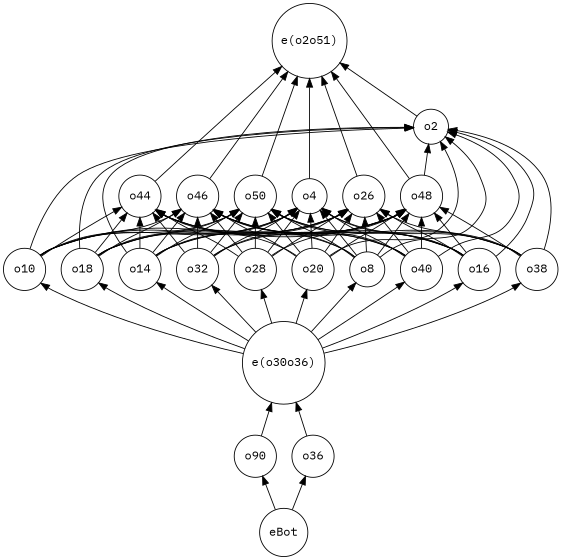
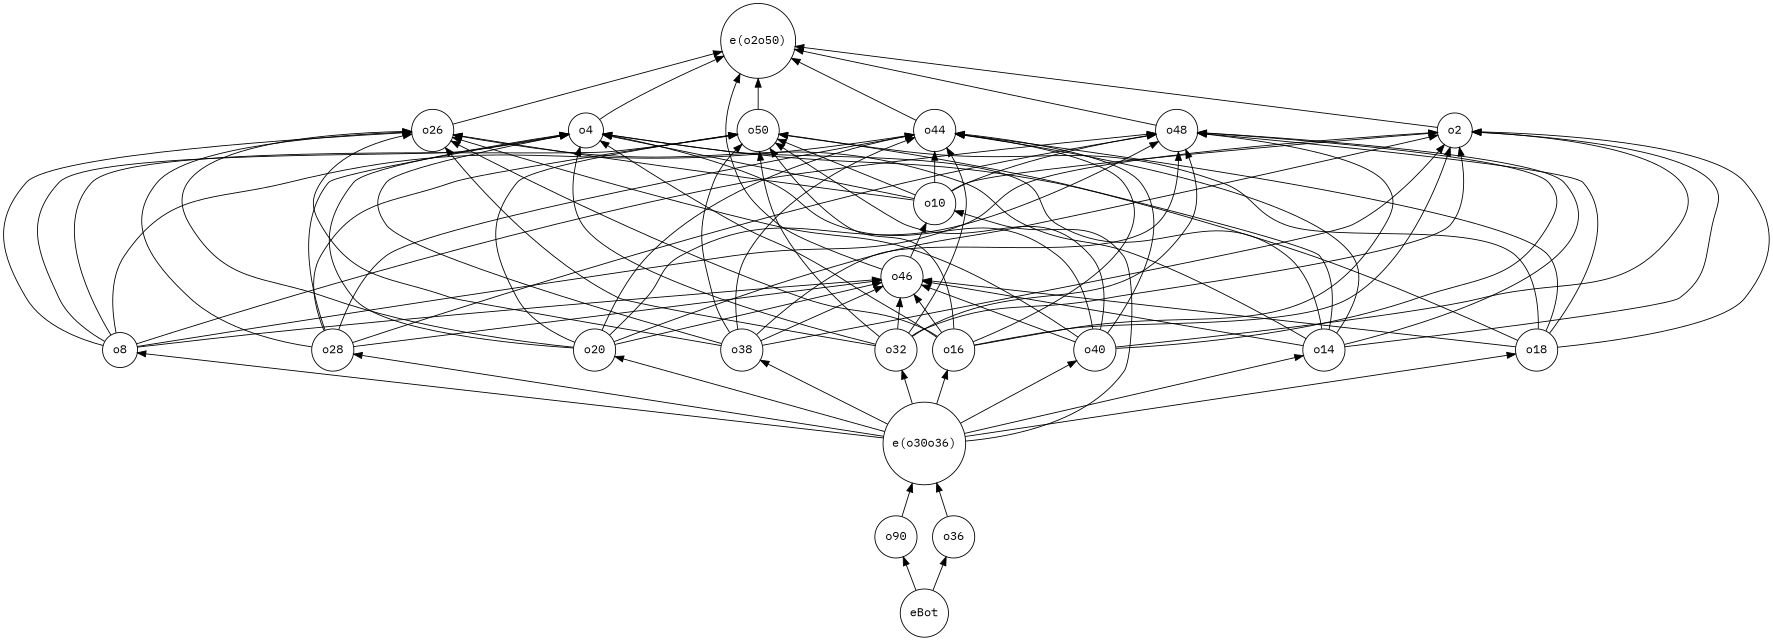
  strict digraph {
    fontname="IBM Plex Mono"
    rankdir=BT
    node [fontname="IBM Plex Mono" shape=circle]
    edge [fontname="IBM Plex Mono"]
    eBot [height=0.77632 width=0.77632]
    n2 [height=0.68605 label=o90 width=0.68605]
    o36 [height=0.68605 width=0.68605]
    "e(o30o36)" [height=1.336 width=1.336]
    o8 [height=0.55967 width=0.55967]
    o40 [height=0.68605 width=0.68605]
    o38 [height=0.68605 width=0.68605]
    o16 [height=0.68605 width=0.68605]
    o28 [height=0.68605 width=0.68605]
    o20 [height=0.68605 width=0.68605]
    o10 [height=0.68605 width=0.68605]
    o18 [height=0.68605 width=0.68605]
    o32 [height=0.68605 width=0.68605]
    o14 [height=0.68605 width=0.68605]
    o50 [height=0.68605 width=0.68605]
    o44 [height=0.68605 width=0.68605]
    o48 [height=0.68605 width=0.68605]
    o4 [height=0.55967 width=0.55967]
    o26 [height=0.68605 width=0.68605]
    o46 [height=0.68605 width=0.68605]
    o2 [height=0.55967 width=0.55967]
-   "e(o2o50)" [height=1.2096 width=1.2096 label="e(o2o51)"]
+   "e(o2o50)" [height=1.2096 width=1.2096]
    eBot -> n2
    eBot -> o36
    n2 -> "e(o30o36)"
    o36 -> "e(o30o36)"
    "e(o30o36)" -> o8
    "e(o30o36)" -> o40
    "e(o30o36)" -> o38
    "e(o30o36)" -> o16
    "e(o30o36)" -> o28
    "e(o30o36)" -> o20
    "e(o30o36)" -> o10
    "e(o30o36)" -> o18
    "e(o30o36)" -> o32
    "e(o30o36)" -> o14
    o8 -> o50
    o8 -> o44
    o8 -> o48
    o8 -> o4
    o8 -> o26
    o8 -> o46
    o8 -> o2
    o40 -> o50
    o40 -> o44
    o40 -> o48
    o40 -> o4
    o40 -> o26
    o40 -> o46
    o40 -> o2
    o38 -> o50
+   o38 -> o44
    o38 -> o48
    o38 -> o4
    o38 -> o26
    o38 -> o46
    o38 -> o2
    o16 -> o50
    o16 -> o44
    o16 -> o48
    o16 -> o4
    o16 -> o26
    o16 -> o46
    o16 -> o2
    o28 -> o50
    o28 -> o44
    o28 -> o48
    o28 -> o4
    o28 -> o26
    o28 -> o46
    o20 -> o50
    o20 -> o44
    o20 -> o48
    o20 -> o4
    o20 -> o26
    o20 -> o46
    o20 -> o2
    o10 -> o50
    o10 -> o44
    o10 -> o48
    o10 -> o4
    o10 -> o26
-   o10 -> o46
+   o46 -> o10
    o10 -> o2
    o18 -> o50
    o18 -> o44
    o18 -> o48
    o18 -> o4
-   o18 -> o26
    o18 -> o46
    o18 -> o2
    o32 -> o50
    o32 -> o44
    o32 -> o48
    o32 -> o4
    o32 -> o26
    o32 -> o46
-   o48 -> o2
+   o32 -> o2
    o14 -> o50
    o14 -> o44
    o14 -> o48
    o14 -> o4
    o14 -> o26
    o14 -> o46
    o14 -> o2
    o50 -> "e(o2o50)"
    o44 -> "e(o2o50)"
    o48 -> "e(o2o50)"
    o4 -> "e(o2o50)"
    o26 -> "e(o2o50)"
    o46 -> "e(o2o50)"
    o2 -> "e(o2o50)"
  }
